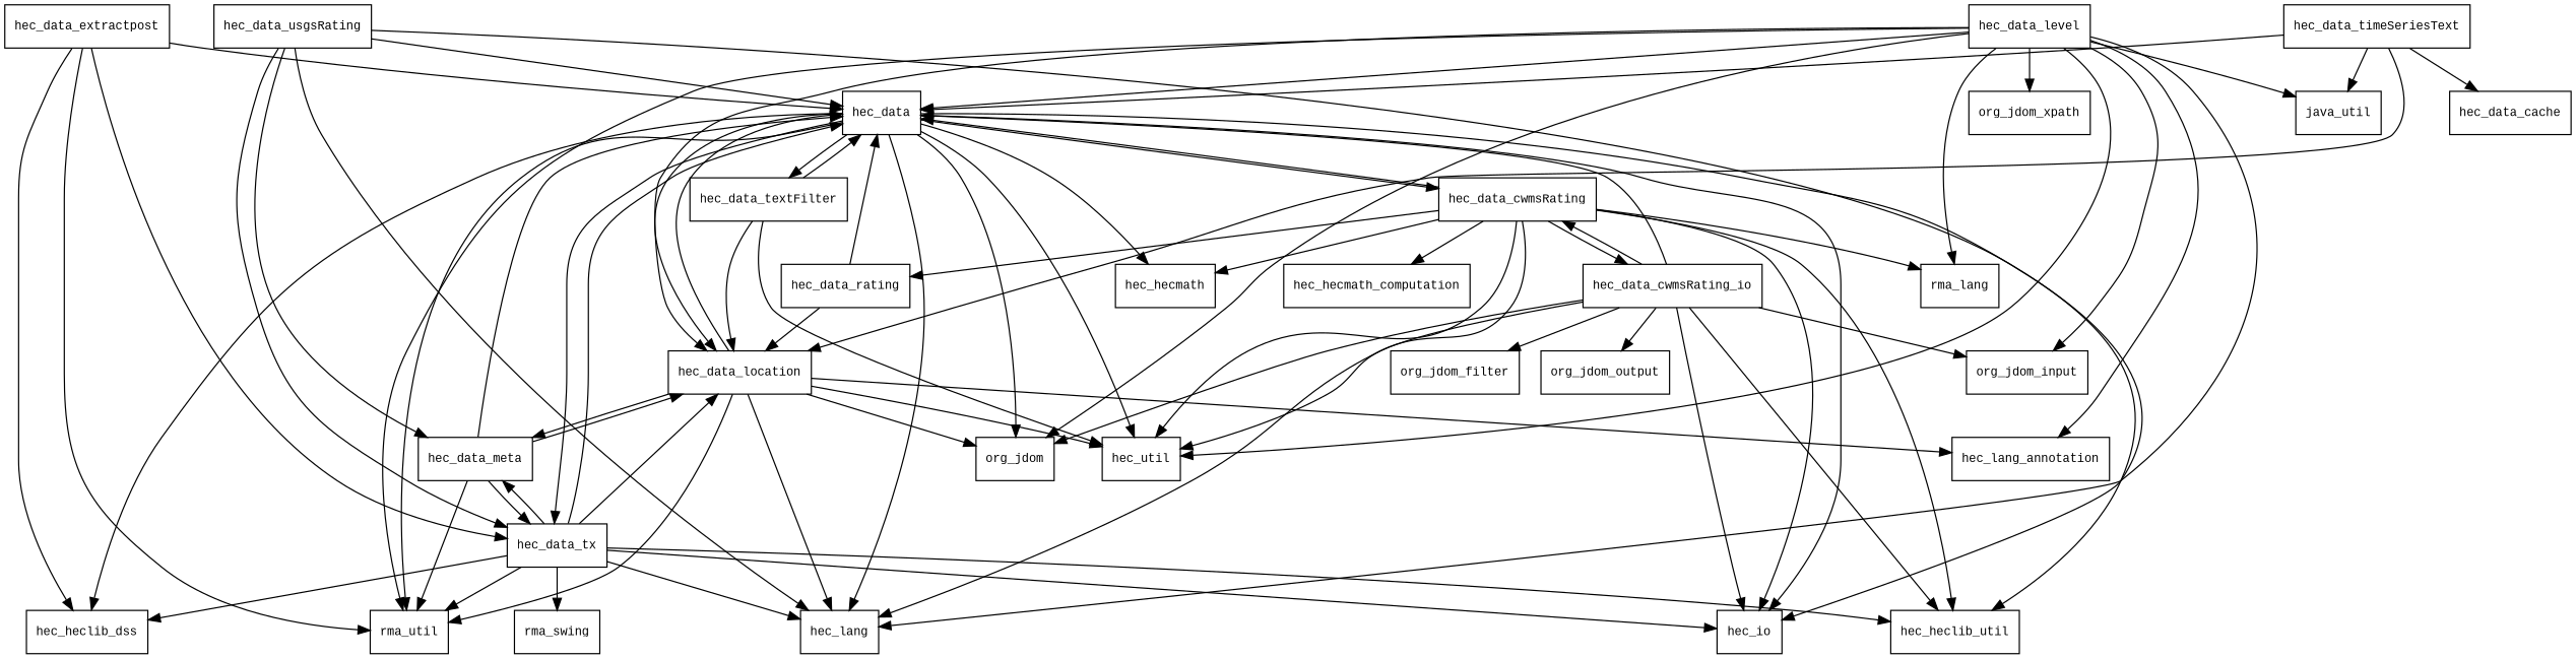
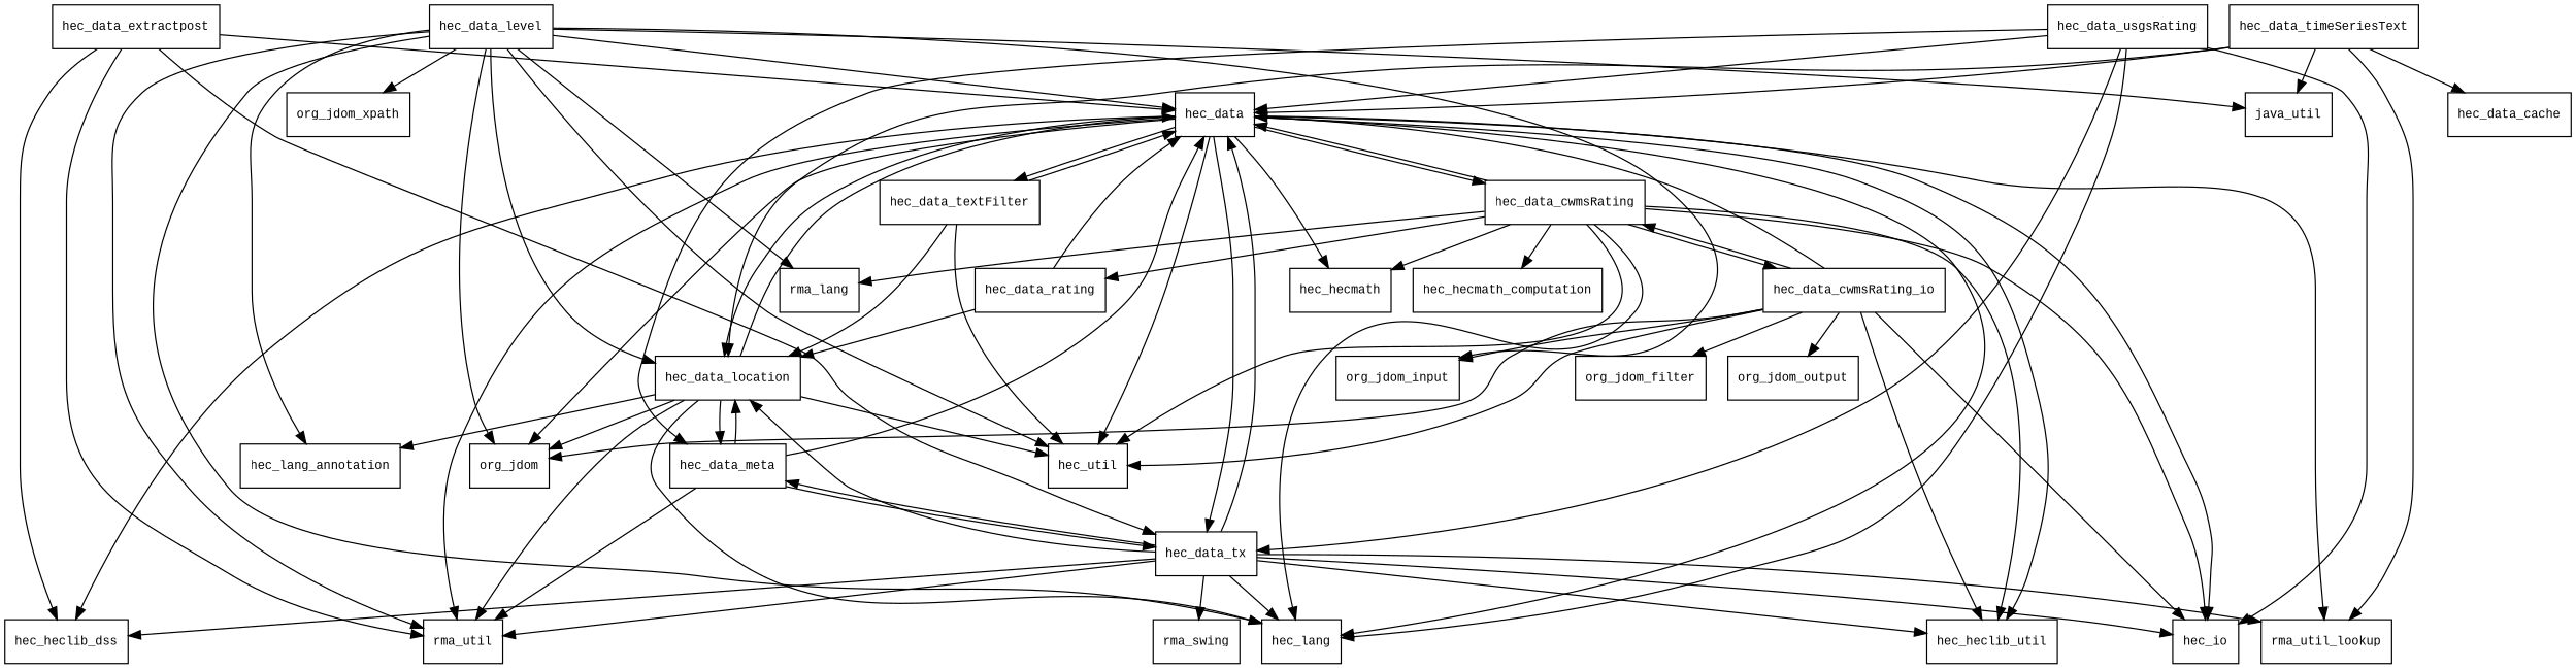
  digraph {
    fontname="Liberation Mono"
    node [fontname="Liberation Mono" fontsize=10.0 shape=box]
    edge [fontname="Liberation Mono"]
    hec_data
    hec_data_cwmsRating
    hec_data_location
    hec_data_textFilter
    hec_data_tx
    hec_heclib_dss
    hec_heclib_util
    hec_hecmath
    hec_io
    hec_lang
    hec_util
    org_jdom
    rma_util
+   rma_util_lookup
    hec_data_cwmsRating_io
    hec_data_rating
    hec_hecmath_computation
    rma_lang
    hec_lang_annotation
    hec_data_meta
    rma_swing
    org_jdom_filter
    org_jdom_input
    org_jdom_output
    hec_data_extractpost
    hec_data_level
    java_util
    org_jdom_xpath
    hec_data_timeSeriesText
    hec_data_cache
    hec_data_usgsRating
    hec_data -> hec_data_cwmsRating
    hec_data -> hec_data_location
    hec_data -> hec_data_textFilter
    hec_data -> hec_data_tx
    hec_data -> hec_heclib_dss
    hec_data -> hec_heclib_util
    hec_data -> hec_hecmath
    hec_data -> hec_io
    hec_data -> hec_lang
    hec_data -> hec_util
    hec_data -> org_jdom
    hec_data -> rma_util
+   hec_data -> rma_util_lookup
    hec_data_cwmsRating -> hec_data
    hec_data_cwmsRating -> hec_heclib_util
    hec_data_cwmsRating -> hec_hecmath
    hec_data_cwmsRating -> hec_io
    hec_data_cwmsRating -> hec_lang
    hec_data_cwmsRating -> hec_util
    hec_data_cwmsRating -> hec_data_cwmsRating_io
    hec_data_cwmsRating -> hec_data_rating
    hec_data_cwmsRating -> hec_hecmath_computation
    hec_data_cwmsRating -> rma_lang
    hec_data_location -> hec_data
    hec_data_location -> hec_lang
    hec_data_location -> hec_util
    hec_data_location -> org_jdom
    hec_data_location -> rma_util
    hec_data_location -> hec_lang_annotation
    hec_data_location -> hec_data_meta
    hec_data_textFilter -> hec_data
    hec_data_textFilter -> hec_data_location
    hec_data_textFilter -> hec_util
    hec_data_tx -> hec_data
    hec_data_tx -> hec_data_location
    hec_data_tx -> hec_heclib_dss
    hec_data_tx -> hec_heclib_util
    hec_data_tx -> hec_io
    hec_data_tx -> hec_lang
    hec_data_tx -> rma_util
+   hec_data_tx -> rma_util_lookup
    hec_data_tx -> hec_data_meta
    hec_data_tx -> rma_swing
    hec_data_cwmsRating_io -> hec_data
    hec_data_cwmsRating_io -> hec_data_cwmsRating
    hec_data_cwmsRating_io -> hec_heclib_util
    hec_data_cwmsRating_io -> hec_io
    hec_data_cwmsRating_io -> hec_util
    hec_data_cwmsRating_io -> org_jdom
    hec_data_cwmsRating_io -> org_jdom_filter
    hec_data_cwmsRating_io -> org_jdom_input
    hec_data_cwmsRating_io -> org_jdom_output
    hec_data_rating -> hec_data
    hec_data_rating -> hec_data_location
    hec_data_meta -> hec_data
    hec_data_meta -> hec_data_location
    hec_data_meta -> hec_data_tx
    hec_data_meta -> rma_util
    hec_data_extractpost -> hec_data
    hec_data_extractpost -> hec_data_tx
    hec_data_extractpost -> hec_heclib_dss
    hec_data_extractpost -> rma_util
    hec_data_level -> hec_data
    hec_data_level -> hec_data_location
    hec_data_level -> hec_lang
    hec_data_level -> hec_util
    hec_data_level -> org_jdom
    hec_data_level -> rma_util
    hec_data_level -> rma_lang
    hec_data_level -> hec_lang_annotation
    hec_data_level -> org_jdom_input
    hec_data_level -> java_util
    hec_data_level -> org_jdom_xpath
    hec_data_timeSeriesText -> hec_data
    hec_data_timeSeriesText -> hec_data_location
+   hec_data_timeSeriesText -> rma_util_lookup
    hec_data_timeSeriesText -> java_util
    hec_data_timeSeriesText -> hec_data_cache
    hec_data_usgsRating -> hec_data
    hec_data_usgsRating -> hec_data_tx
    hec_data_usgsRating -> hec_io
    hec_data_usgsRating -> hec_lang
    hec_data_usgsRating -> hec_data_meta
  }
